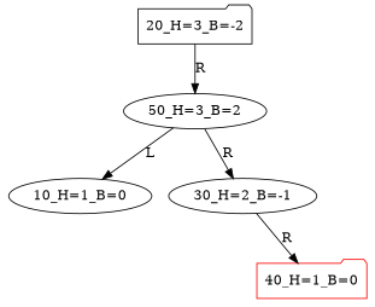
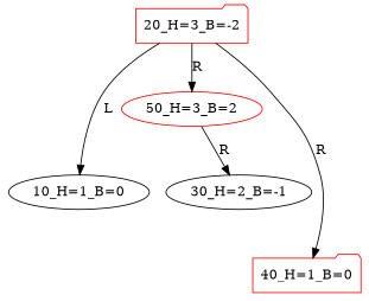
  digraph {
    node [color=red shape=ellipse]
-   "20_H=3_B=-2" [color=black shape=folder]
+   "20_H=3_B=-2" [shape=folder]
    "10_H=1_B=0" [color=""]
-   "50_H=3_B=2" [color=black]
+   "50_H=3_B=2"
    "30_H=2_B=-1" [color=""]
    "40_H=1_B=0" [shape=folder]
-   "50_H=3_B=2" -> "10_H=1_B=0" [label=L]
+   "20_H=3_B=-2" -> "10_H=1_B=0" [label=L]
    "20_H=3_B=-2" -> "50_H=3_B=2" [label=R]
    "50_H=3_B=2" -> "30_H=2_B=-1" [label=R]
-   "30_H=2_B=-1" -> "40_H=1_B=0" [label=R]
+   "20_H=3_B=-2" -> "40_H=1_B=0" [label=R]
  }
